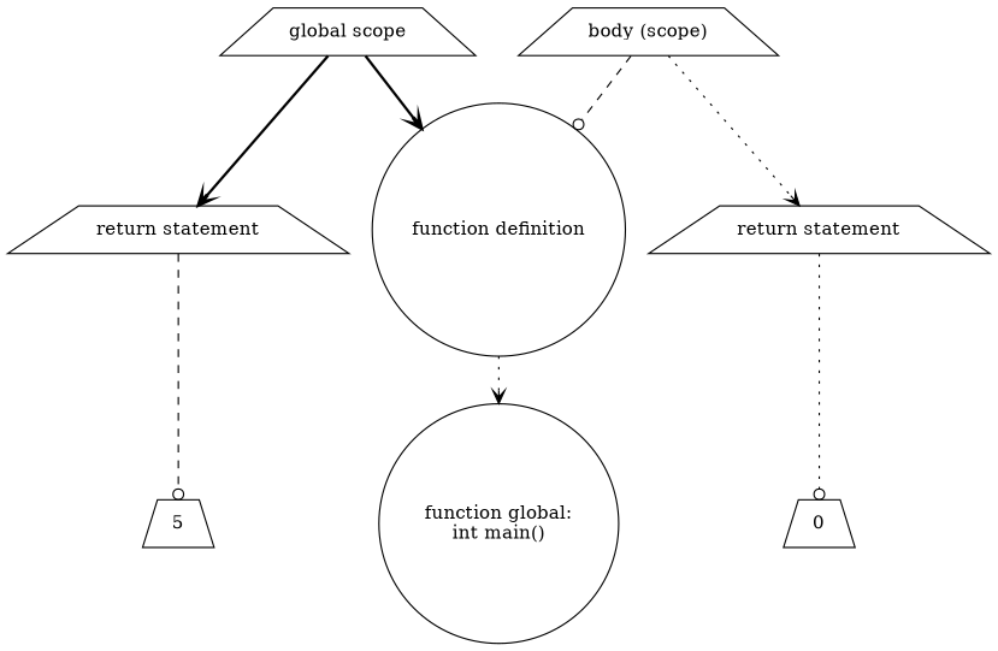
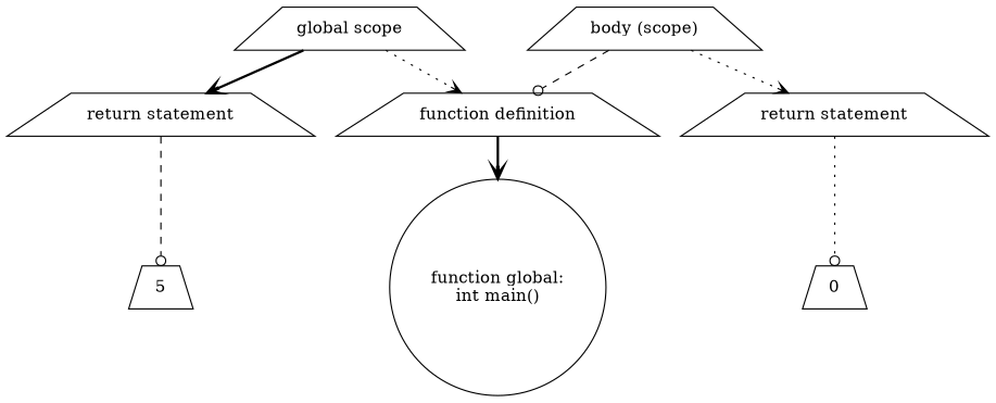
  digraph {
    node [shape=trapezium]
    edge [arrowhead=vee style=dotted]
    n1 [label=5]
    n2 [label="return statement"]
    n3 [label="global scope"]
-   n4 [label="function definition" shape=circle]
+   n4 [label="function definition"]
    n5 [label="function global:\nint main()" shape=circle]
    n6 [label="body (scope)"]
    n7 [label="return statement"]
    n8 [label=0]
    n2 -> n1 [arrowhead=odot style=dashed]
    n3 -> n2 [style=bold]
-   n3 -> n4 [style=bold]
-   n4 -> n5
+   n3 -> n4
+   n4 -> n5 [style=bold]
    n6 -> n4 [arrowhead=odot style=dashed]
    n6 -> n7
    n7 -> n8 [arrowhead=odot]
  }
